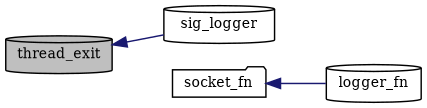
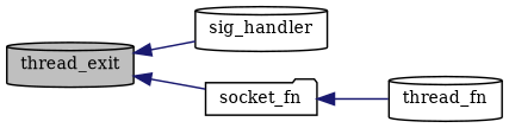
  digraph {
    fontname="DejaVu Serif"
    rankdir=LR
    node [color=black fillcolor=white fontname="DejaVu Serif" fontsize=10 shape=cylinder style=filled]
    edge [color=midnightblue dir=back fontname="DejaVu Serif" fontsize=10 labelfontname=Helvetica labelfontsize=10 style=solid]
    n1 [fillcolor=grey75 fontcolor=black height=0.2 label=thread_exit width=0.4]
-   n2 [height=0.2 label=sig_logger width=0.4]
+   n2 [height=0.2 label=sig_handler width=0.4]
    n3 [height=0.2 label=socket_fn shape=folder width=0.4]
-   n4 [height=0.2 label=logger_fn width=0.4]
+   n4 [height=0.2 label=thread_fn width=0.4]
    n1 -> n2
+   n1 -> n3
    n3 -> n4
  }
